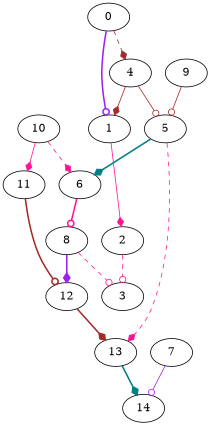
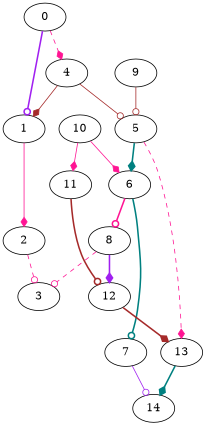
  digraph {
    edge [arrowhead=diamond color=deeppink style=bold]
    0
    1
    4
    2
    5
    3
    6
    13
    8
    7
    14
    12
    9
    10
    11
    0 -> 1 [arrowhead=odot color=purple]
-   0 -> 4 [color=brown style=dashed]
+   0 -> 4 [style=dashed]
    1 -> 2 [style=solid]
    4 -> 1 [color=brown style=solid]
    4 -> 5 [arrowhead=odot color=brown style=solid]
    2 -> 3 [arrowhead=odot style=dashed]
    5 -> 6 [color=teal]
    5 -> 13 [style=dashed]
    6 -> 8 [arrowhead=odot]
+   6 -> 7 [arrowhead=odot color=teal]
    13 -> 14 [color=teal]
    8 -> 3 [arrowhead=odot style=dashed]
    8 -> 12 [color=purple]
    7 -> 14 [arrowhead=odot color=purple style=solid]
    12 -> 13 [color=brown]
    9 -> 5 [arrowhead=odot color=brown style=solid]
-   10 -> 6 [style=dashed]
+   10 -> 6 [style=solid]
    10 -> 11 [style=solid]
    11 -> 12 [arrowhead=odot color=brown]
  }
